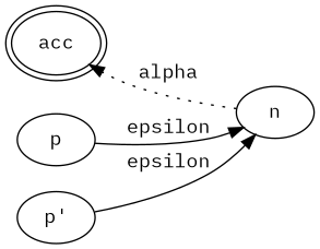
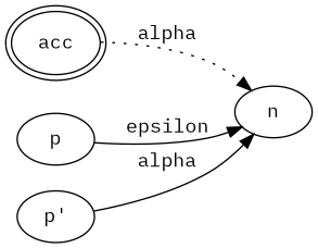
  digraph {
    fontname="IBM Plex Mono"
    rankdir=LR
    node [fontname="IBM Plex Mono"]
    edge [fontname="IBM Plex Mono"]
    acc [peripheries=2]
    p
    n
    "p'"
    p -> n [label=epsilon]
-   n -> acc [label=alpha style=dotted]
-   "p'" -> n [label=epsilon]
+   acc -> n [label=alpha style=dotted]
+   "p'" -> n [label=alpha]
  }
